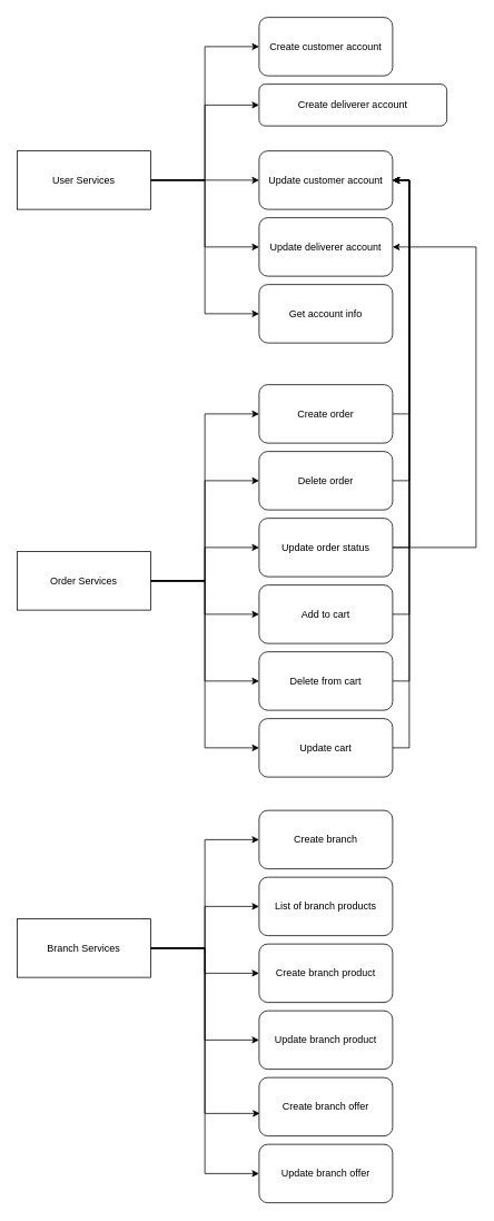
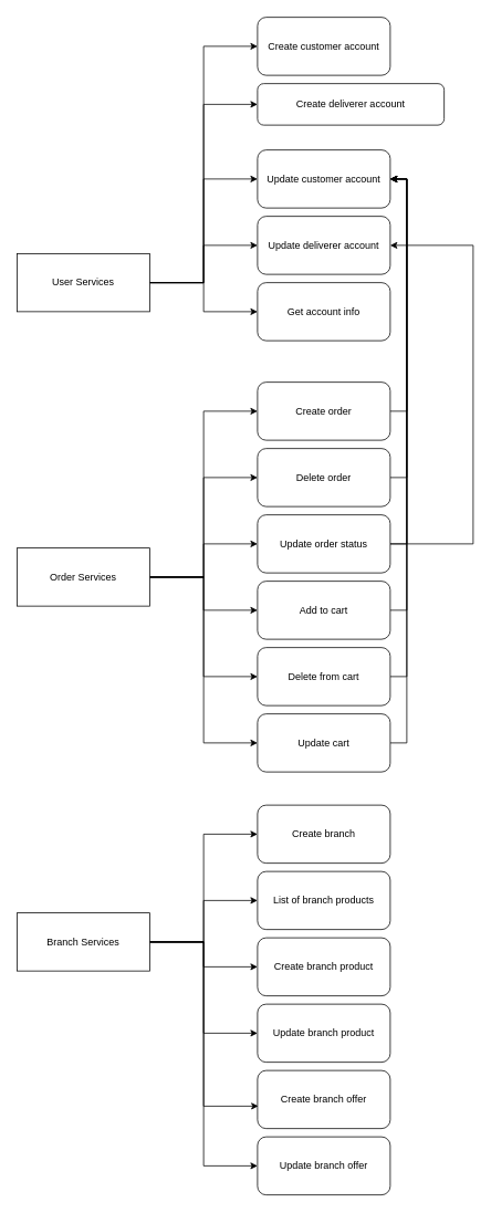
  <mxCell id="0" />
  <mxCell id="1" parent="0" />
  <mxCell id="2" style="edgeStyle=orthogonalEdgeStyle;rounded=0;orthogonalLoop=1;jettySize=auto;html=1;entryX=0;entryY=0.5;entryDx=0;entryDy=0;" edge="1" parent="1" source="7" target="8"><mxGeometry relative="1" as="geometry" /></mxCell>
  <mxCell id="3" style="edgeStyle=orthogonalEdgeStyle;rounded=0;orthogonalLoop=1;jettySize=auto;html=1;entryX=0;entryY=0.5;entryDx=0;entryDy=0;" edge="1" parent="1" source="7" target="9"><mxGeometry relative="1" as="geometry" /></mxCell>
  <mxCell id="4" style="edgeStyle=orthogonalEdgeStyle;rounded=0;orthogonalLoop=1;jettySize=auto;html=1;entryX=0;entryY=0.5;entryDx=0;entryDy=0;" edge="1" parent="1" source="7" target="10"><mxGeometry relative="1" as="geometry" /></mxCell>
  <mxCell id="5" style="edgeStyle=orthogonalEdgeStyle;rounded=0;orthogonalLoop=1;jettySize=auto;html=1;entryX=0;entryY=0.5;entryDx=0;entryDy=0;" edge="1" parent="1" source="7" target="44"><mxGeometry relative="1" as="geometry" /></mxCell>
  <mxCell id="6" style="edgeStyle=orthogonalEdgeStyle;rounded=0;orthogonalLoop=1;jettySize=auto;html=1;entryX=0;entryY=0.5;entryDx=0;entryDy=0;" edge="1" parent="1" source="7" target="45"><mxGeometry relative="1" as="geometry" /></mxCell>
- <mxCell id="7" value="User Services" style="rounded=0;whiteSpace=wrap;html=1;" vertex="1" parent="1"><mxGeometry x="20" y="180" width="160" height="70" as="geometry" /></mxCell>
+ <mxCell id="7" value="User Services" style="rounded=0;whiteSpace=wrap;html=1;" vertex="1" parent="1"><mxGeometry x="20" y="305" width="160" height="70" as="geometry" /></mxCell>
  <mxCell id="8" value="Create customer account" style="rounded=1;whiteSpace=wrap;html=1;" vertex="1" parent="1"><mxGeometry x="310" y="20" width="160" height="70" as="geometry" /></mxCell>
  <mxCell id="9" value="Create deliverer account" style="rounded=1;whiteSpace=wrap;html=1;" vertex="1" parent="1"><mxGeometry x="310" y="100" width="225" height="50" as="geometry" /></mxCell>
  <mxCell id="10" value="Update customer account" style="rounded=1;whiteSpace=wrap;html=1;" vertex="1" parent="1"><mxGeometry x="310" y="180" width="160" height="70" as="geometry" /></mxCell>
  <mxCell id="11" style="edgeStyle=orthogonalEdgeStyle;rounded=0;orthogonalLoop=1;jettySize=auto;html=1;entryX=0;entryY=0.5;entryDx=0;entryDy=0;" edge="1" parent="1" source="17" target="18"><mxGeometry relative="1" as="geometry" /></mxCell>
  <mxCell id="12" style="edgeStyle=orthogonalEdgeStyle;rounded=0;orthogonalLoop=1;jettySize=auto;html=1;entryX=0;entryY=0.5;entryDx=0;entryDy=0;" edge="1" parent="1" source="17" target="21"><mxGeometry relative="1" as="geometry" /></mxCell>
  <mxCell id="13" style="edgeStyle=orthogonalEdgeStyle;rounded=0;orthogonalLoop=1;jettySize=auto;html=1;entryX=0;entryY=0.5;entryDx=0;entryDy=0;" edge="1" parent="1" source="17" target="19"><mxGeometry relative="1" as="geometry" /></mxCell>
  <mxCell id="14" style="edgeStyle=orthogonalEdgeStyle;rounded=0;orthogonalLoop=1;jettySize=auto;html=1;entryX=0;entryY=0.5;entryDx=0;entryDy=0;" edge="1" parent="1" source="17" target="20"><mxGeometry relative="1" as="geometry" /></mxCell>
  <mxCell id="15" style="edgeStyle=orthogonalEdgeStyle;rounded=0;orthogonalLoop=1;jettySize=auto;html=1;entryX=0.006;entryY=0.614;entryDx=0;entryDy=0;entryPerimeter=0;" edge="1" parent="1" source="17" target="22"><mxGeometry relative="1" as="geometry" /></mxCell>
  <mxCell id="16" style="edgeStyle=orthogonalEdgeStyle;rounded=0;orthogonalLoop=1;jettySize=auto;html=1;entryX=0;entryY=0.5;entryDx=0;entryDy=0;" edge="1" parent="1" source="17" target="23"><mxGeometry relative="1" as="geometry" /></mxCell>
  <mxCell id="17" value="Branch Services" style="rounded=0;whiteSpace=wrap;html=1;" vertex="1" parent="1"><mxGeometry x="20" y="1100" width="160" height="70" as="geometry" /></mxCell>
  <mxCell id="18" value="Create branch" style="rounded=1;whiteSpace=wrap;html=1;" vertex="1" parent="1"><mxGeometry x="310" y="970" width="160" height="70" as="geometry" /></mxCell>
  <mxCell id="19" value="Create branch product" style="rounded=1;whiteSpace=wrap;html=1;" vertex="1" parent="1"><mxGeometry x="310" y="1130" width="160" height="70" as="geometry" /></mxCell>
  <mxCell id="20" value="Update branch product" style="rounded=1;whiteSpace=wrap;html=1;" vertex="1" parent="1"><mxGeometry x="310" y="1210" width="160" height="70" as="geometry" /></mxCell>
  <mxCell id="21" value="List of branch products" style="rounded=1;whiteSpace=wrap;html=1;" vertex="1" parent="1"><mxGeometry x="310" y="1050" width="160" height="70" as="geometry" /></mxCell>
  <mxCell id="22" value="Create branch offer" style="rounded=1;whiteSpace=wrap;html=1;" vertex="1" parent="1"><mxGeometry x="310" y="1290" width="160" height="70" as="geometry" /></mxCell>
  <mxCell id="23" value="Update branch offer" style="rounded=1;whiteSpace=wrap;html=1;" vertex="1" parent="1"><mxGeometry x="310" y="1370" width="160" height="70" as="geometry" /></mxCell>
  <mxCell id="24" style="edgeStyle=orthogonalEdgeStyle;rounded=0;orthogonalLoop=1;jettySize=auto;html=1;entryX=0;entryY=0.5;entryDx=0;entryDy=0;" edge="1" source="30" target="32" parent="1"><mxGeometry relative="1" as="geometry" /></mxCell>
  <mxCell id="25" style="edgeStyle=orthogonalEdgeStyle;rounded=0;orthogonalLoop=1;jettySize=auto;html=1;entryX=0;entryY=0.5;entryDx=0;entryDy=0;" edge="1" source="30" target="34" parent="1"><mxGeometry relative="1" as="geometry" /></mxCell>
  <mxCell id="26" style="edgeStyle=orthogonalEdgeStyle;rounded=0;orthogonalLoop=1;jettySize=auto;html=1;entryX=0;entryY=0.5;entryDx=0;entryDy=0;" edge="1" source="30" target="37" parent="1"><mxGeometry relative="1" as="geometry" /></mxCell>
  <mxCell id="27" style="edgeStyle=orthogonalEdgeStyle;rounded=0;orthogonalLoop=1;jettySize=auto;html=1;entryX=0;entryY=0.5;entryDx=0;entryDy=0;" edge="1" parent="1" source="30" target="39"><mxGeometry relative="1" as="geometry" /></mxCell>
  <mxCell id="28" style="edgeStyle=orthogonalEdgeStyle;rounded=0;orthogonalLoop=1;jettySize=auto;html=1;entryX=0;entryY=0.5;entryDx=0;entryDy=0;" edge="1" parent="1" source="30" target="41"><mxGeometry relative="1" as="geometry" /></mxCell>
  <mxCell id="29" style="edgeStyle=orthogonalEdgeStyle;rounded=0;orthogonalLoop=1;jettySize=auto;html=1;entryX=0;entryY=0.5;entryDx=0;entryDy=0;" edge="1" parent="1" source="30" target="43"><mxGeometry relative="1" as="geometry" /></mxCell>
  <mxCell id="30" value="Order Services" style="rounded=0;whiteSpace=wrap;html=1;" vertex="1" parent="1"><mxGeometry x="20" y="660" width="160" height="70" as="geometry" /></mxCell>
  <mxCell id="31" style="edgeStyle=orthogonalEdgeStyle;rounded=0;orthogonalLoop=1;jettySize=auto;html=1;entryX=1;entryY=0.5;entryDx=0;entryDy=0;exitX=1;exitY=0.5;exitDx=0;exitDy=0;" edge="1" parent="1" source="32" target="10"><mxGeometry relative="1" as="geometry" /></mxCell>
  <mxCell id="32" value="Create order" style="rounded=1;whiteSpace=wrap;html=1;" vertex="1" parent="1"><mxGeometry x="310" y="460" width="160" height="70" as="geometry" /></mxCell>
  <mxCell id="33" style="edgeStyle=orthogonalEdgeStyle;rounded=0;orthogonalLoop=1;jettySize=auto;html=1;entryX=1;entryY=0.5;entryDx=0;entryDy=0;exitX=1;exitY=0.5;exitDx=0;exitDy=0;" edge="1" parent="1" source="34" target="10"><mxGeometry relative="1" as="geometry" /></mxCell>
  <mxCell id="34" value="Delete order" style="rounded=1;whiteSpace=wrap;html=1;" vertex="1" parent="1"><mxGeometry x="310" y="540" width="160" height="70" as="geometry" /></mxCell>
  <mxCell id="35" style="edgeStyle=orthogonalEdgeStyle;rounded=0;orthogonalLoop=1;jettySize=auto;html=1;entryX=1;entryY=0.5;entryDx=0;entryDy=0;exitX=1;exitY=0.5;exitDx=0;exitDy=0;" edge="1" parent="1" source="37" target="10"><mxGeometry relative="1" as="geometry" /></mxCell>
  <mxCell id="36" style="edgeStyle=orthogonalEdgeStyle;rounded=0;orthogonalLoop=1;jettySize=auto;html=1;entryX=1;entryY=0.5;entryDx=0;entryDy=0;exitX=1;exitY=0.5;exitDx=0;exitDy=0;" edge="1" parent="1" source="37" target="44"><mxGeometry relative="1" as="geometry"><Array as="points"><mxPoint x="570" y="655" /><mxPoint x="570" y="295" /></Array></mxGeometry></mxCell>
  <mxCell id="37" value="Update order status" style="rounded=1;whiteSpace=wrap;html=1;" vertex="1" parent="1"><mxGeometry x="310" y="620" width="160" height="70" as="geometry" /></mxCell>
  <mxCell id="38" style="edgeStyle=orthogonalEdgeStyle;rounded=0;orthogonalLoop=1;jettySize=auto;html=1;entryX=1;entryY=0.5;entryDx=0;entryDy=0;exitX=1;exitY=0.5;exitDx=0;exitDy=0;" edge="1" parent="1" source="39" target="10"><mxGeometry relative="1" as="geometry" /></mxCell>
  <mxCell id="39" value="Add to cart" style="rounded=1;whiteSpace=wrap;html=1;" vertex="1" parent="1"><mxGeometry x="310" y="700" width="160" height="70" as="geometry" /></mxCell>
  <mxCell id="40" style="edgeStyle=orthogonalEdgeStyle;rounded=0;orthogonalLoop=1;jettySize=auto;html=1;entryX=1;entryY=0.5;entryDx=0;entryDy=0;exitX=1;exitY=0.5;exitDx=0;exitDy=0;" edge="1" parent="1" source="41" target="10"><mxGeometry relative="1" as="geometry" /></mxCell>
  <mxCell id="41" value="Delete from cart" style="rounded=1;whiteSpace=wrap;html=1;" vertex="1" parent="1"><mxGeometry x="310" y="780" width="160" height="70" as="geometry" /></mxCell>
  <mxCell id="42" style="edgeStyle=orthogonalEdgeStyle;rounded=0;orthogonalLoop=1;jettySize=auto;html=1;entryX=1;entryY=0.5;entryDx=0;entryDy=0;exitX=1;exitY=0.5;exitDx=0;exitDy=0;" edge="1" parent="1" source="43" target="10"><mxGeometry relative="1" as="geometry" /></mxCell>
  <mxCell id="43" value="Update cart" style="rounded=1;whiteSpace=wrap;html=1;" vertex="1" parent="1"><mxGeometry x="310" y="860" width="160" height="70" as="geometry" /></mxCell>
  <mxCell id="44" value="Update deliverer account" style="rounded=1;whiteSpace=wrap;html=1;" vertex="1" parent="1"><mxGeometry x="310" y="260" width="160" height="70" as="geometry" /></mxCell>
  <mxCell id="45" value="Get account info" style="rounded=1;whiteSpace=wrap;html=1;" vertex="1" parent="1"><mxGeometry x="310" y="340" width="160" height="70" as="geometry" /></mxCell>
